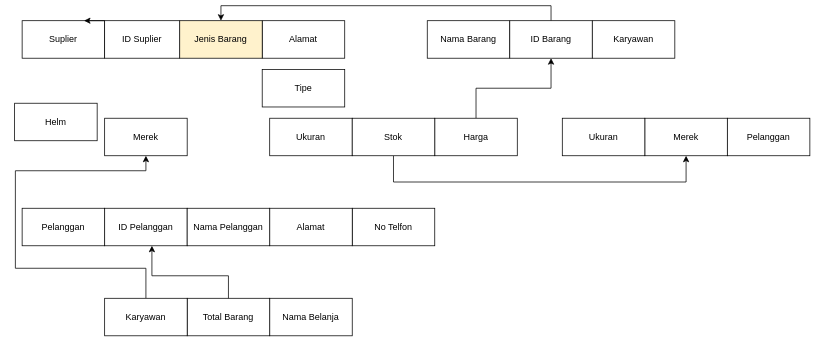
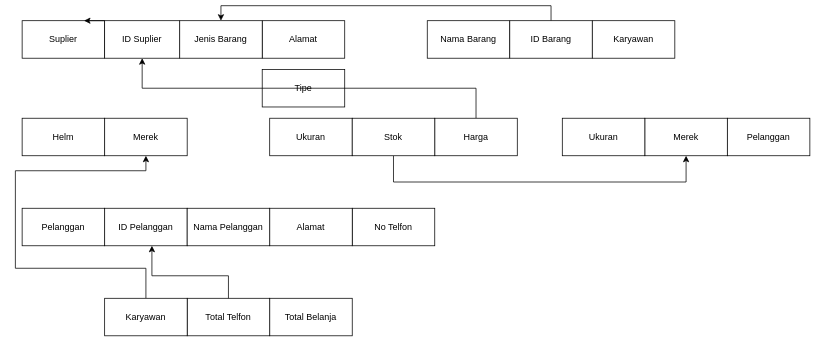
  <mxCell id="0" />
  <mxCell id="1" parent="0" />
- <mxCell id="2" value="Nama Belanja" style="rounded=0;whiteSpace=wrap;html=1;" vertex="1" parent="1"><mxGeometry x="359" y="390" width="110" height="50" as="geometry" /></mxCell>
+ <mxCell id="2" value="Total Belanja" style="rounded=0;whiteSpace=wrap;html=1;" vertex="1" parent="1"><mxGeometry x="359" y="390" width="110" height="50" as="geometry" /></mxCell>
  <mxCell id="3" value="Suplier" style="rounded=0;whiteSpace=wrap;html=1;" vertex="1" parent="1"><mxGeometry x="29" y="20" width="110" height="50" as="geometry" /></mxCell>
  <mxCell id="4" value="Nama Barang" style="rounded=0;whiteSpace=wrap;html=1;" vertex="1" parent="1"><mxGeometry x="569" y="20" width="110" height="50" as="geometry" /></mxCell>
  <mxCell id="5" style="edgeStyle=orthogonalEdgeStyle;rounded=0;orthogonalLoop=1;jettySize=auto;html=1;exitX=0.5;exitY=0;exitDx=0;exitDy=0;entryX=0.5;entryY=0;entryDx=0;entryDy=0;" edge="1" parent="1" source="6" target="8"><mxGeometry relative="1" as="geometry"><mxPoint x="299" y="-30" as="targetPoint" /></mxGeometry></mxCell>
  <mxCell id="6" value="ID Barang" style="rounded=0;whiteSpace=wrap;html=1;" vertex="1" parent="1"><mxGeometry x="679" y="20" width="110" height="50" as="geometry" /></mxCell>
  <mxCell id="7" value="Alamat" style="rounded=0;whiteSpace=wrap;html=1;" vertex="1" parent="1"><mxGeometry x="349" y="20" width="110" height="50" as="geometry" /></mxCell>
- <mxCell id="8" value="Jenis Barang" style="rounded=0;whiteSpace=wrap;html=1;fillColor=#fff2cc;" vertex="1" parent="1"><mxGeometry x="239" y="20" width="110" height="50" as="geometry" /></mxCell>
+ <mxCell id="8" value="Jenis Barang" style="rounded=0;whiteSpace=wrap;html=1;" vertex="1" parent="1"><mxGeometry x="239" y="20" width="110" height="50" as="geometry" /></mxCell>
  <mxCell id="9" value="ID Suplier" style="rounded=0;whiteSpace=wrap;html=1;" vertex="1" parent="1"><mxGeometry x="139" y="20" width="100" height="50" as="geometry" /></mxCell>
  <mxCell id="10" style="edgeStyle=orthogonalEdgeStyle;rounded=0;orthogonalLoop=1;jettySize=auto;html=1;exitX=1;exitY=0;exitDx=0;exitDy=0;entryX=0.75;entryY=0;entryDx=0;entryDy=0;" edge="1" parent="1" source="3" target="3"><mxGeometry relative="1" as="geometry" /></mxCell>
  <mxCell id="11" value="Karyawan" style="rounded=0;whiteSpace=wrap;html=1;" vertex="1" parent="1"><mxGeometry x="789" y="20" width="110" height="50" as="geometry" /></mxCell>
  <mxCell id="12" value="Tipe" style="rounded=0;whiteSpace=wrap;html=1;" vertex="1" parent="1"><mxGeometry x="349" y="85" width="110" height="50" as="geometry" /></mxCell>
  <mxCell id="13" value="Merek" style="rounded=0;whiteSpace=wrap;html=1;" vertex="1" parent="1"><mxGeometry x="139" y="150" width="110" height="50" as="geometry" /></mxCell>
- <mxCell id="14" value="Helm" style="rounded=0;whiteSpace=wrap;html=1;" vertex="1" parent="1"><mxGeometry x="19" y="130" width="110" height="50" as="geometry" /></mxCell>
+ <mxCell id="14" value="Helm" style="rounded=0;whiteSpace=wrap;html=1;" vertex="1" parent="1"><mxGeometry x="29" y="150" width="110" height="50" as="geometry" /></mxCell>
  <mxCell id="15" value="Ukuran" style="rounded=0;whiteSpace=wrap;html=1;" vertex="1" parent="1"><mxGeometry x="359" y="150" width="110" height="50" as="geometry" /></mxCell>
- <mxCell id="16" style="edgeStyle=orthogonalEdgeStyle;rounded=0;orthogonalLoop=1;jettySize=auto;html=1;exitX=0.5;exitY=0;exitDx=0;exitDy=0;" edge="1" parent="1" source="17" target="6"><mxGeometry relative="1" as="geometry" /></mxCell>
+ <mxCell id="16" style="edgeStyle=orthogonalEdgeStyle;rounded=0;orthogonalLoop=1;jettySize=auto;html=1;exitX=0.5;exitY=0;exitDx=0;exitDy=0;entryX=0.5;entryY=1;entryDx=0;entryDy=0;" edge="1" parent="1" source="17" target="9"><mxGeometry relative="1" as="geometry" /></mxCell>
  <mxCell id="17" value="Harga" style="rounded=0;whiteSpace=wrap;html=1;" vertex="1" parent="1"><mxGeometry x="579" y="150" width="110" height="50" as="geometry" /></mxCell>
  <mxCell id="18" style="edgeStyle=orthogonalEdgeStyle;rounded=0;orthogonalLoop=1;jettySize=auto;html=1;exitX=0.5;exitY=1;exitDx=0;exitDy=0;entryX=0.5;entryY=1;entryDx=0;entryDy=0;" edge="1" parent="1" source="19" target="20"><mxGeometry relative="1" as="geometry"><mxPoint x="919" y="270" as="targetPoint" /><Array as="points"><mxPoint x="524" y="235" /><mxPoint x="914" y="235" /></Array></mxGeometry></mxCell>
  <mxCell id="19" value="Stok" style="rounded=0;whiteSpace=wrap;html=1;" vertex="1" parent="1"><mxGeometry x="469" y="150" width="110" height="50" as="geometry" /></mxCell>
  <mxCell id="20" value="Merek" style="rounded=0;whiteSpace=wrap;html=1;" vertex="1" parent="1"><mxGeometry x="859" y="150" width="110" height="50" as="geometry" /></mxCell>
  <mxCell id="21" value="Pelanggan" style="rounded=0;whiteSpace=wrap;html=1;" vertex="1" parent="1"><mxGeometry x="969" y="150" width="110" height="50" as="geometry" /></mxCell>
  <mxCell id="22" value="Ukuran" style="rounded=0;whiteSpace=wrap;html=1;" vertex="1" parent="1"><mxGeometry x="749" y="150" width="110" height="50" as="geometry" /></mxCell>
  <mxCell id="23" value="No Telfon" style="rounded=0;whiteSpace=wrap;html=1;" vertex="1" parent="1"><mxGeometry x="469" y="270" width="110" height="50" as="geometry" /></mxCell>
  <mxCell id="24" value="ID Pelanggan" style="rounded=0;whiteSpace=wrap;html=1;" vertex="1" parent="1"><mxGeometry x="139" y="270" width="110" height="50" as="geometry" /></mxCell>
  <mxCell id="25" value="Alamat" style="rounded=0;whiteSpace=wrap;html=1;" vertex="1" parent="1"><mxGeometry x="359" y="270" width="110" height="50" as="geometry" /></mxCell>
  <mxCell id="26" value="Nama Pelanggan" style="rounded=0;whiteSpace=wrap;html=1;" vertex="1" parent="1"><mxGeometry x="249" y="270" width="110" height="50" as="geometry" /></mxCell>
  <mxCell id="27" value="Pelanggan" style="rounded=0;whiteSpace=wrap;html=1;" vertex="1" parent="1"><mxGeometry x="29" y="270" width="110" height="50" as="geometry" /></mxCell>
- <mxCell id="28" value="Total Barang" style="rounded=0;whiteSpace=wrap;html=1;" vertex="1" parent="1"><mxGeometry x="249" y="390" width="110" height="50" as="geometry" /></mxCell>
+ <mxCell id="28" value="Total Telfon" style="rounded=0;whiteSpace=wrap;html=1;" vertex="1" parent="1"><mxGeometry x="249" y="390" width="110" height="50" as="geometry" /></mxCell>
  <mxCell id="29" style="edgeStyle=orthogonalEdgeStyle;rounded=0;orthogonalLoop=1;jettySize=auto;html=1;exitX=0.5;exitY=0;exitDx=0;exitDy=0;entryX=0.5;entryY=1;entryDx=0;entryDy=0;" edge="1" parent="1" source="30" target="13"><mxGeometry relative="1" as="geometry"><mxPoint y="220" as="targetPoint" x="19" /><Array as="points"><mxPoint x="194" y="350" /><mxPoint x="20" y="350" /><mxPoint x="20" y="220" /><mxPoint x="194" y="220" /></Array></mxGeometry></mxCell>
  <mxCell id="30" value="Karyawan" style="rounded=0;whiteSpace=wrap;html=1;" vertex="1" parent="1"><mxGeometry x="139" y="390" width="110" height="50" as="geometry" /></mxCell>
  <mxCell id="31" style="edgeStyle=orthogonalEdgeStyle;rounded=0;orthogonalLoop=1;jettySize=auto;html=1;exitX=0.5;exitY=0;exitDx=0;exitDy=0;" edge="1" parent="1" source="28"><mxGeometry relative="1" as="geometry"><mxPoint x="202" y="320" as="targetPoint" /><Array as="points"><mxPoint x="304" y="360" /><mxPoint x="202" y="360" /></Array></mxGeometry></mxCell>
